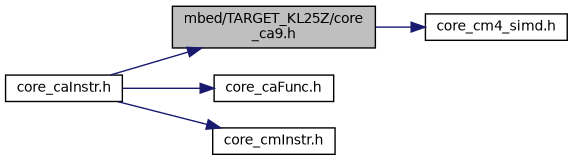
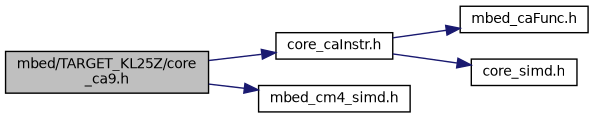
  digraph {
    rankdir=LR
    node [color=black fillcolor=white fontname=Helvetica fontsize=10 shape=record style=filled]
    edge [color=midnightblue fontname=Helvetica fontsize=10 labelfontname=Helvetica labelfontsize=10 style=solid]
    n1 [fillcolor=grey75 fontcolor=black height=0.2 label="mbed/TARGET_KL25Z/core\l_ca9.h" width=0.4]
    n2 [height=0.2 label="core_caInstr.h" width=0.4]
-   n3 [height=0.2 label="core_cm4_simd.h" width=0.4]
-   n4 [height=0.2 label="core_caFunc.h" width=0.4]
-   n5 [height=0.2 label="core_cmInstr.h" width=0.4]
-   n2 -> n1
+   n3 [height=0.2 label="mbed_cm4_simd.h" width=0.4]
+   n4 [height=0.2 label="mbed_caFunc.h" width=0.4]
+   n5 [height=0.2 label="core_simd.h" width=0.4]
+   n1 -> n2
    n1 -> n3
    n2 -> n4
    n2 -> n5
  }
